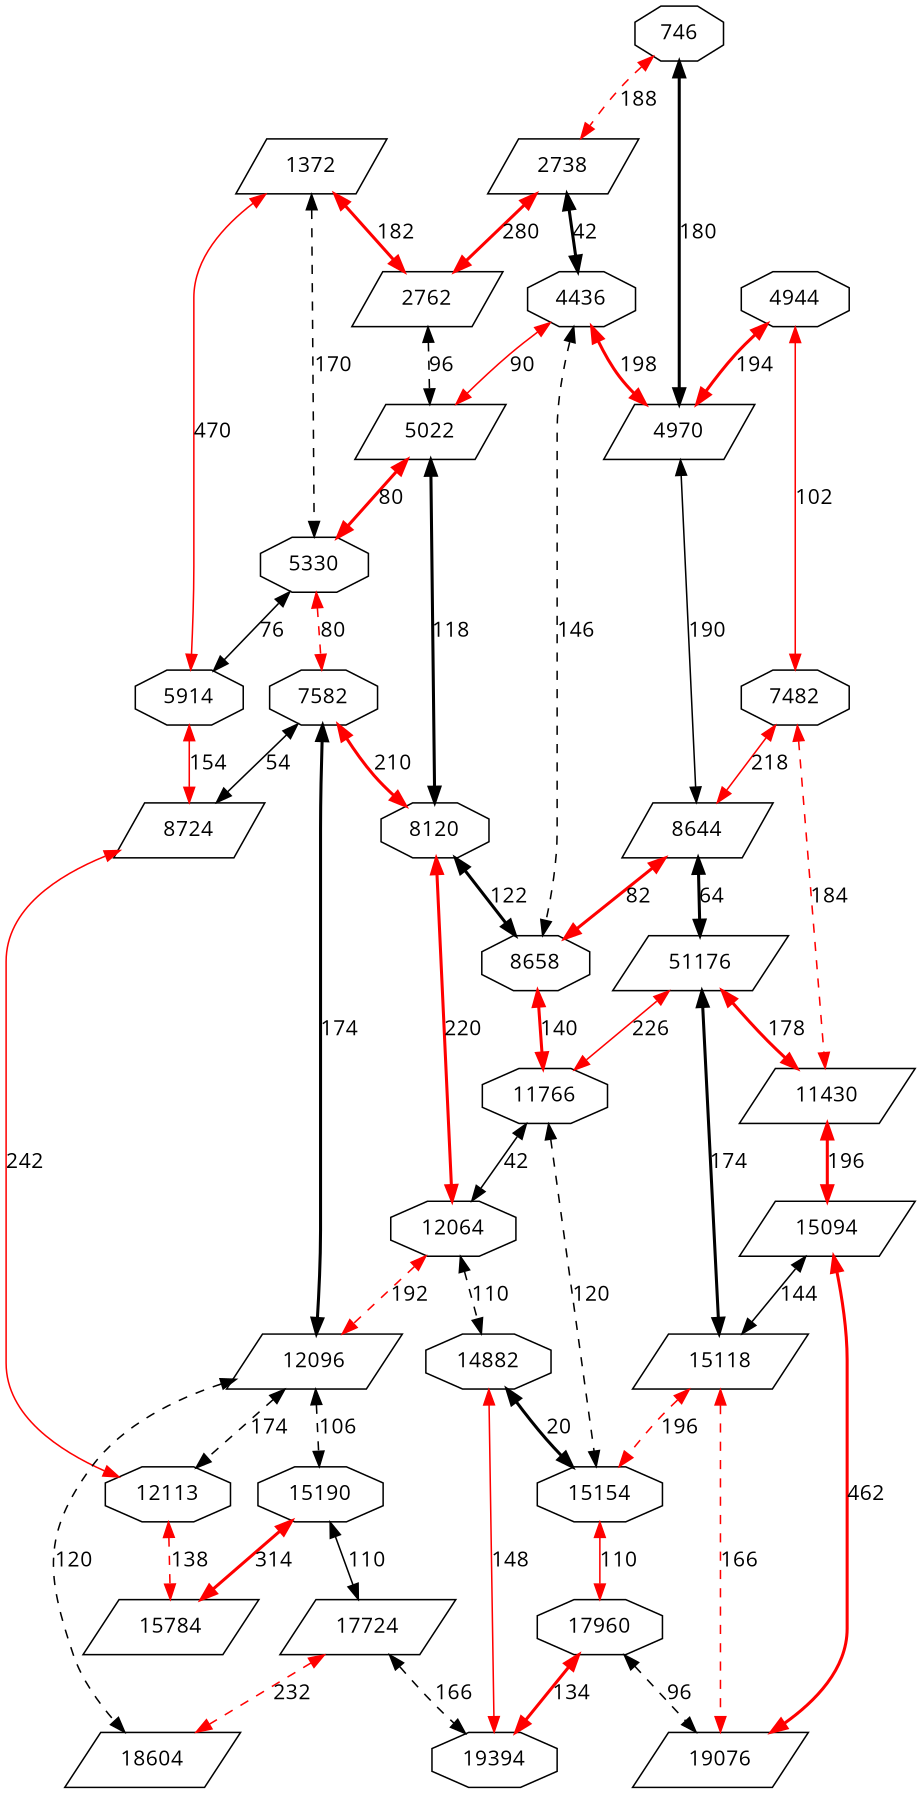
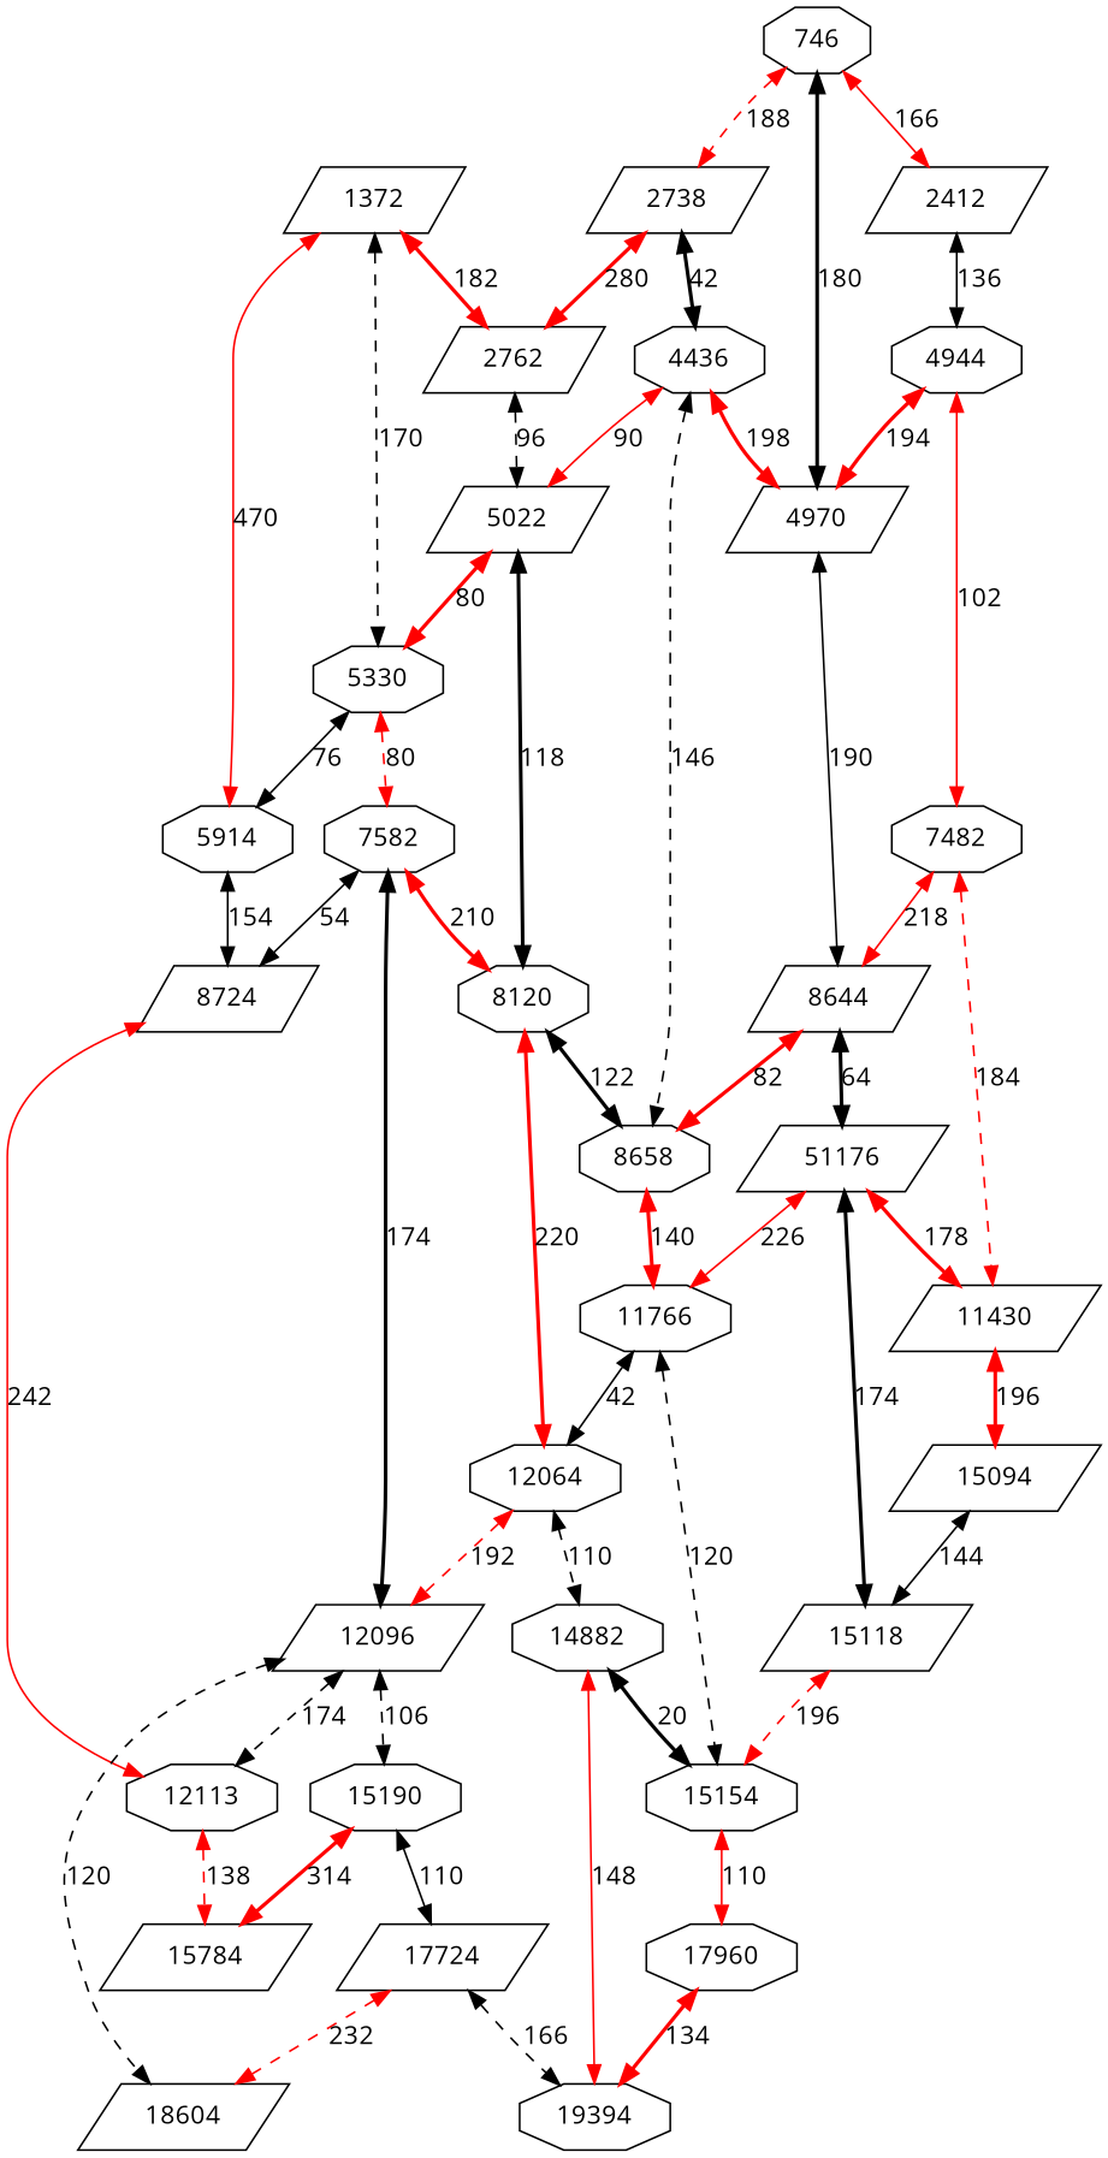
  digraph {
    fontname="Open Sans"
    node [fontname="Open Sans" shape=octagon]
    edge [color=red dir=both fontname="Open Sans" style=bold]
    5914
    1372 [shape=parallelogram]
    2762 [shape=parallelogram]
    5330
    8724 [shape=parallelogram]
    5022 [shape=parallelogram]
    7582
    n8 [label=12113]
    15094 [shape=parallelogram]
-   19076 [shape=parallelogram]
    15118 [shape=parallelogram]
    15154
    2738 [shape=parallelogram]
    4436
    8658
    4970 [shape=parallelogram]
    8120
    15784 [shape=parallelogram]
    17724 [shape=parallelogram]
    18604 [shape=parallelogram]
    19394
    n22 [label=51176 shape=parallelogram]
    11766
    11430 [shape=parallelogram]
    12064
    12096 [shape=parallelogram]
    14882
    17960
    15190
    7482
    8644 [shape=parallelogram]
    4944
    746
-   5914 -> 8724 [label=154 style=solid]
+   2412 [shape=parallelogram]
+   5914 -> 8724 [color=black label=154 style=solid]
    1372 -> 5914 [label=470 style=solid]
    1372 -> 2762 [label=182]
    1372 -> 5330 [color=black label=170 style=dashed]
    2762 -> 5022 [color=black label=96 style=dashed]
    5330 -> 5914 [color=black label=76 style=solid]
    5330 -> 7582 [label=80 style=dashed]
    8724 -> n8 [label=242 style=solid]
    5022 -> 5330 [label=80]
    5022 -> 8120 [color=black label=118]
    7582 -> 8724 [color=black label=54 style=solid]
    7582 -> 8120 [label=210]
    7582 -> 12096 [color=black label=174]
    n8 -> 15784 [label=138 style=dashed]
-   15094 -> 19076 [label=462]
    15094 -> 15118 [color=black label=144 style=solid]
-   15118 -> 19076 [label=166 style=dashed]
    15118 -> 15154 [label=196 style=dashed]
    15154 -> 17960 [label=110 style=solid]
    2738 -> 2762 [label=280]
    2738 -> 4436 [color=black label=42]
    4436 -> 5022 [label=90 style=solid]
    4436 -> 8658 [color=black label=146 style=dashed]
    4436 -> 4970 [label=198]
    8658 -> 11766 [label=140]
    4970 -> 8644 [color=black label=190 style=solid]
    8120 -> 8658 [color=black label=122]
    8120 -> 12064 [label=220]
    17724 -> 18604 [label=232 style=dashed]
    17724 -> 19394 [color=black label=166 style=dashed]
    n22 -> 15118 [color=black label=174]
    n22 -> 11766 [label=226 style=solid]
    n22 -> 11430 [label=178]
    11766 -> 15154 [color=black label=120 style=dashed]
    11766 -> 12064 [color=black label=42 style=solid]
    11430 -> 15094 [label=196]
    12064 -> 12096 [label=192 style=dashed]
    12064 -> 14882 [color=black label=110 style=dashed]
    12096 -> n8 [color=black label=174 style=dashed]
    12096 -> 18604 [color=black label=120 style=dashed]
    12096 -> 15190 [color=black label=106 style=dashed]
    14882 -> 15154 [color=black label=20]
    14882 -> 19394 [label=148 style=solid]
-   17960 -> 19076 [color=black label=96 style=dashed]
    17960 -> 19394 [label=134]
    15190 -> 15784 [label=314]
    15190 -> 17724 [color=black label=110 style=solid]
    7482 -> 11430 [label=184 style=dashed]
    7482 -> 8644 [label=218 style=solid]
    8644 -> 8658 [label=82]
    8644 -> n22 [color=black label=64]
    4944 -> 4970 [label=194]
    4944 -> 7482 [label=102 style=solid]
    746 -> 2738 [label=188 style=dashed]
    746 -> 4970 [color=black label=180]
+   746 -> 2412 [label=166 style=solid]
+   2412 -> 4944 [color=black label=136 style=solid]
  }
